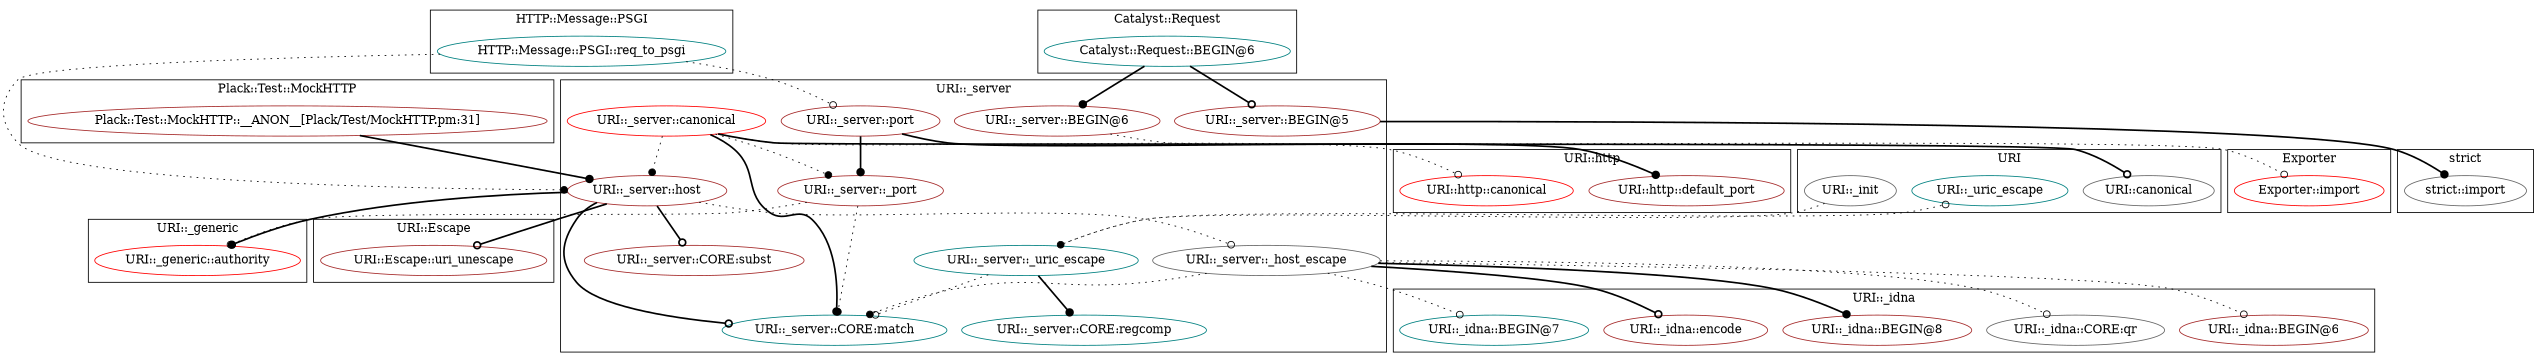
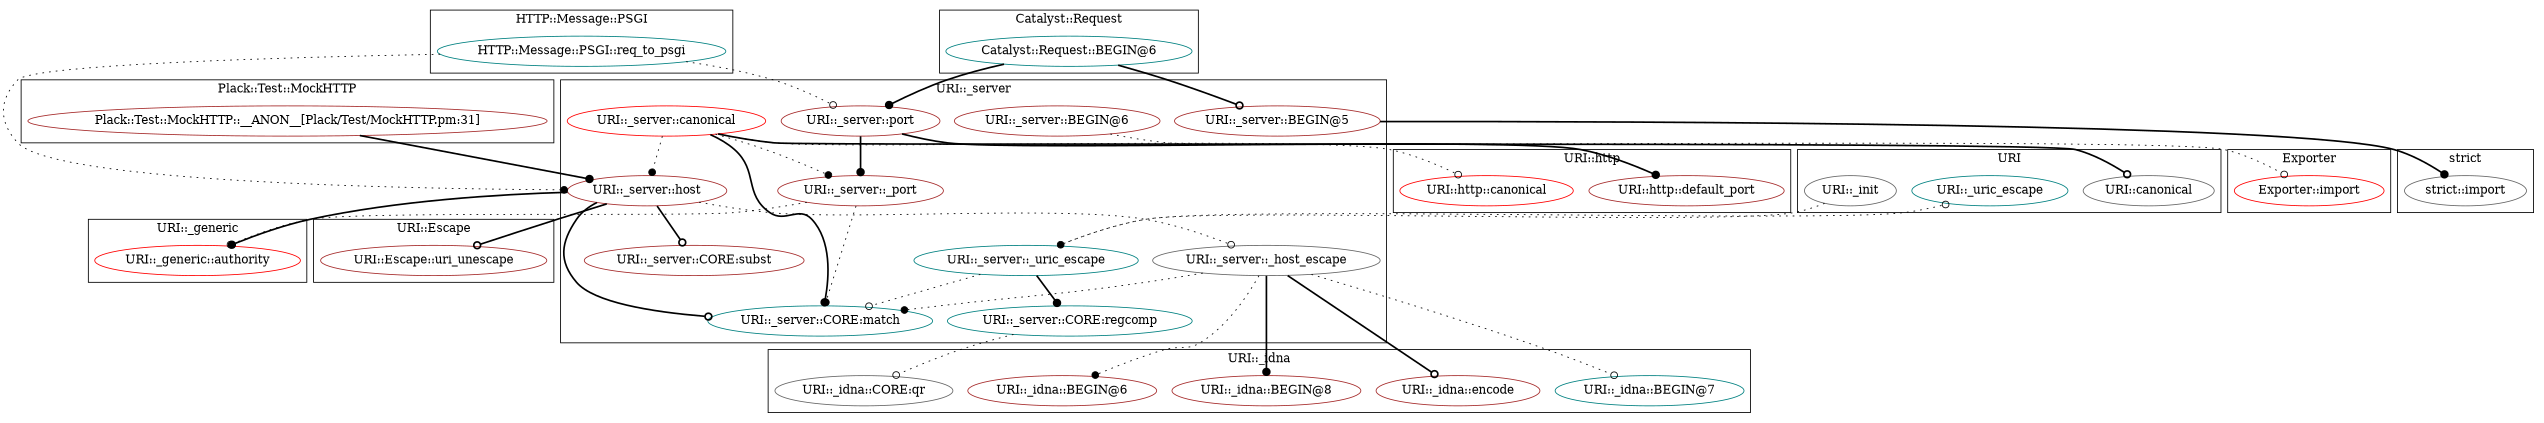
  digraph {
    node [color=brown]
    edge [arrowhead=odot style=dotted]
    "URI::_idna::BEGIN@6"
    "URI::_idna::CORE:qr" [color=gray40]
    "URI::_idna::BEGIN@8"
    "URI::_idna::encode"
    "URI::_idna::BEGIN@7" [color=teal]
    "Plack::Test::MockHTTP::__ANON__[Plack/Test/MockHTTP.pm:31]"
    "Catalyst::Request::BEGIN@6" [color=teal]
    "HTTP::Message::PSGI::req_to_psgi" [color=teal]
    "URI::http::default_port"
    "URI::http::canonical" [color=red]
    "URI::_generic::authority" [color=red]
    "URI::_server::CORE:subst"
    "URI::_server::_port"
    "URI::_server::host"
    "URI::_server::canonical" [color=red]
    "URI::_server::_host_escape" [color=gray40]
    "URI::_server::port"
    "URI::_server::BEGIN@6"
    "URI::_server::CORE:regcomp" [color=teal]
    "URI::_server::_uric_escape" [color=teal]
    "URI::_server::CORE:match" [color=teal]
    "URI::_server::BEGIN@5"
    "Exporter::import" [color=red]
    "URI::Escape::uri_unescape"
    "URI::canonical" [color=gray40]
    "URI::_uric_escape" [color=teal]
    "URI::_init" [color=gray40]
    "strict::import" [color=gray40]
    subgraph cluster_1 {
      label="URI::_idna"
      "URI::_idna::BEGIN@6"
      "URI::_idna::CORE:qr"
      "URI::_idna::BEGIN@8"
      "URI::_idna::encode"
      "URI::_idna::BEGIN@7"
    }
    subgraph cluster_2 {
      label="Plack::Test::MockHTTP"
      "Plack::Test::MockHTTP::__ANON__[Plack/Test/MockHTTP.pm:31]"
    }
    subgraph cluster_3 {
      label="Catalyst::Request"
      "Catalyst::Request::BEGIN@6"
    }
    subgraph cluster_4 {
      label="HTTP::Message::PSGI"
      "HTTP::Message::PSGI::req_to_psgi"
    }
    subgraph cluster_5 {
      label="URI::http"
      "URI::http::default_port"
      "URI::http::canonical"
    }
    subgraph cluster_6 {
      label="URI::_generic"
      "URI::_generic::authority"
    }
    subgraph cluster_7 {
      label="URI::_server"
      "URI::_server::CORE:subst"
      "URI::_server::_port"
      "URI::_server::host"
      "URI::_server::canonical"
      "URI::_server::_host_escape"
      "URI::_server::port"
      "URI::_server::BEGIN@6"
      "URI::_server::CORE:regcomp"
      "URI::_server::_uric_escape"
      "URI::_server::CORE:match"
      "URI::_server::BEGIN@5"
    }
    subgraph cluster_8 {
      label=Exporter
      "Exporter::import"
    }
    subgraph cluster_9 {
      label="URI::Escape"
      "URI::Escape::uri_unescape"
    }
    subgraph cluster_10 {
      label=URI
      "URI::canonical"
      "URI::_uric_escape"
      "URI::_init"
    }
    subgraph cluster_11 {
      label="strict"
      "strict::import"
    }
    "Plack::Test::MockHTTP::__ANON__[Plack/Test/MockHTTP.pm:31]" -> "URI::_server::host" [arrowhead=dot style=bold]
-   "Catalyst::Request::BEGIN@6" -> "URI::_server::BEGIN@6" [arrowhead=dot style=bold]
+   "Catalyst::Request::BEGIN@6" -> "URI::_server::port" [arrowhead=dot style=bold]
    "Catalyst::Request::BEGIN@6" -> "URI::_server::BEGIN@5" [style=bold]
    "HTTP::Message::PSGI::req_to_psgi" -> "URI::_server::host" [arrowhead=dot]
    "HTTP::Message::PSGI::req_to_psgi" -> "URI::_server::port"
    "URI::_server::_port" -> "URI::_generic::authority"
    "URI::_server::_port" -> "URI::_server::CORE:match" [arrowhead=dot]
    "URI::_server::host" -> "URI::_generic::authority" [arrowhead=dot style=bold]
    "URI::_server::host" -> "URI::_server::CORE:subst" [style=bold]
    "URI::_server::host" -> "URI::_server::_host_escape"
    "URI::_server::host" -> "URI::_server::CORE:match" [style=bold]
    "URI::_server::host" -> "URI::Escape::uri_unescape" [style=bold]
    "URI::_server::canonical" -> "URI::http::canonical"
    "URI::_server::canonical" -> "URI::_server::_port" [arrowhead=dot]
    "URI::_server::canonical" -> "URI::_server::host" [arrowhead=dot]
    "URI::_server::canonical" -> "URI::_server::CORE:match" [arrowhead=dot style=bold]
    "URI::_server::canonical" -> "URI::canonical" [style=bold]
-   "URI::_server::_host_escape" -> "URI::_idna::BEGIN@6"
-   "URI::_server::_host_escape" -> "URI::_idna::CORE:qr"
+   "URI::_server::_host_escape" -> "URI::_idna::BEGIN@6" [arrowhead=dot]
+   "URI::_server::CORE:regcomp" -> "URI::_idna::CORE:qr"
    "URI::_server::_host_escape" -> "URI::_idna::BEGIN@8" [arrowhead=dot style=bold]
    "URI::_server::_host_escape" -> "URI::_idna::encode" [style=bold]
    "URI::_server::_host_escape" -> "URI::_idna::BEGIN@7"
    "URI::_server::_host_escape" -> "URI::_server::CORE:match" [arrowhead=dot]
    "URI::_server::port" -> "URI::http::default_port" [arrowhead=dot style=bold]
    "URI::_server::port" -> "URI::_server::_port" [arrowhead=dot style=bold]
    "URI::_server::BEGIN@6" -> "Exporter::import"
    "URI::_server::_uric_escape" -> "URI::_server::CORE:regcomp" [arrowhead=dot style=bold]
    "URI::_server::_uric_escape" -> "URI::_server::CORE:match"
    "URI::_server::_uric_escape" -> "URI::_uric_escape"
    "URI::_server::BEGIN@5" -> "strict::import" [arrowhead=dot style=bold]
    "URI::_init" -> "URI::_server::_uric_escape" [arrowhead=dot]
  }
